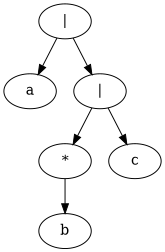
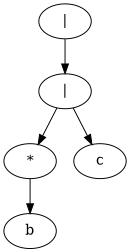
  digraph {
    n1 [label="|"]
-   n2 [label=a]
    n3 [label="|"]
    n4 [label="*"]
    n5 [label=c]
    n6 [label=b]
-   n1 -> n2
    n1 -> n3
    n3 -> n4
    n3 -> n5
    n4 -> n6
  }
